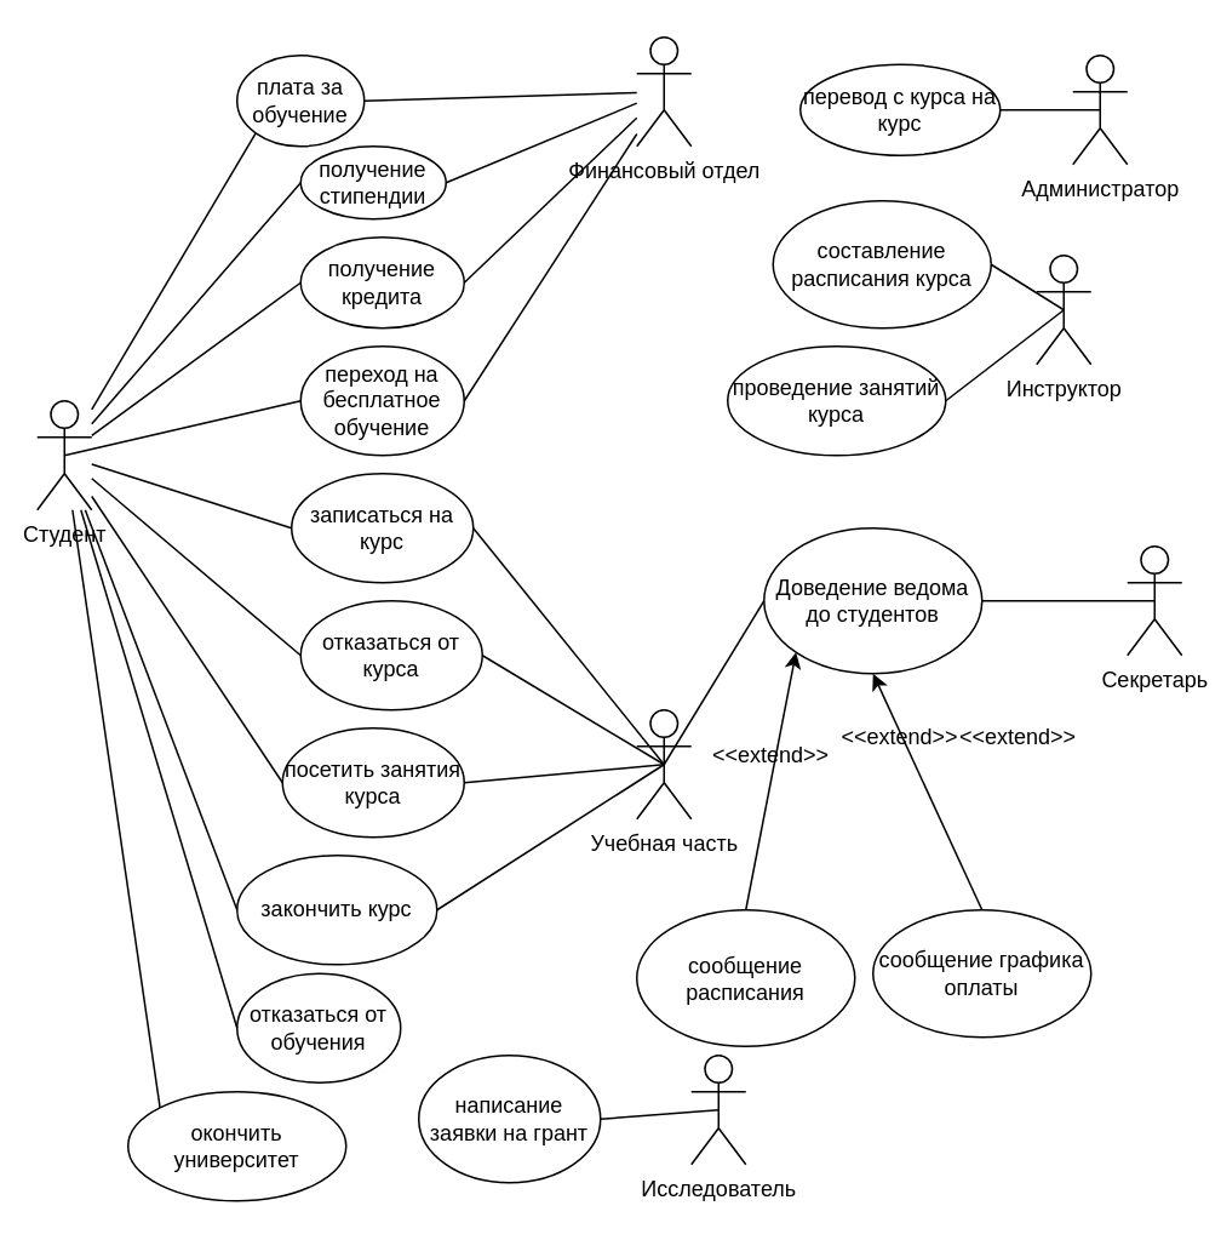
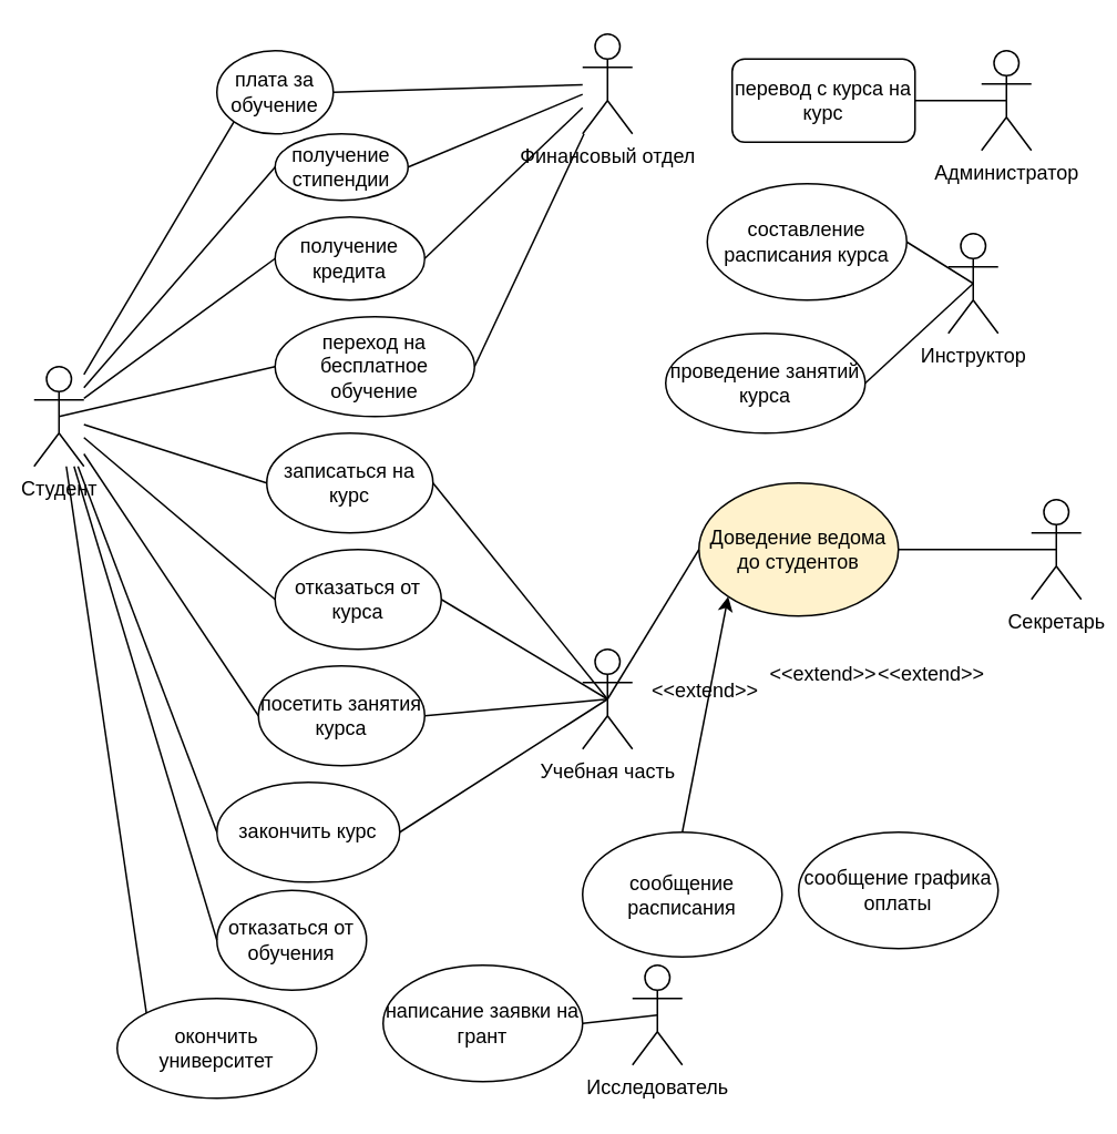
  <mxCell id="0" />
  <mxCell id="1" parent="0" />
  <mxCell id="2" value="Администратор" style="shape=umlActor;verticalLabelPosition=bottom;verticalAlign=top;html=1;outlineConnect=0;" vertex="1" parent="1"><mxGeometry x="590" y="30" width="30" height="60" as="geometry" /></mxCell>
  <mxCell id="3" value="Финансовый отдел" style="shape=umlActor;verticalLabelPosition=bottom;verticalAlign=top;html=1;outlineConnect=0;" vertex="1" parent="1"><mxGeometry x="350" y="20" width="30" height="60" as="geometry" /></mxCell>
  <mxCell id="4" value="Инструктор" style="shape=umlActor;verticalLabelPosition=bottom;verticalAlign=top;html=1;outlineConnect=0;" vertex="1" parent="1"><mxGeometry x="570" y="140" width="30" height="60" as="geometry" /></mxCell>
  <mxCell id="5" value="Секретарь" style="shape=umlActor;verticalLabelPosition=bottom;verticalAlign=top;html=1;outlineConnect=0;" vertex="1" parent="1"><mxGeometry x="620" y="300" width="30" height="60" as="geometry" /></mxCell>
  <mxCell id="6" value="Учебная часть" style="shape=umlActor;verticalLabelPosition=bottom;verticalAlign=top;html=1;outlineConnect=0;" vertex="1" parent="1"><mxGeometry x="350" y="390" width="30" height="60" as="geometry" /></mxCell>
  <mxCell id="7" value="Исследователь" style="shape=umlActor;verticalLabelPosition=bottom;verticalAlign=top;html=1;outlineConnect=0;" vertex="1" parent="1"><mxGeometry x="380" y="580" width="30" height="60" as="geometry" /></mxCell>
  <mxCell id="8" value="Cтудент" style="shape=umlActor;verticalLabelPosition=bottom;verticalAlign=top;html=1;outlineConnect=0;" vertex="1" parent="1"><mxGeometry x="20" y="220" width="30" height="60" as="geometry" /></mxCell>
  <mxCell id="9" value="плата за обучение" style="ellipse;whiteSpace=wrap;html=1;" vertex="1" parent="1"><mxGeometry x="130" y="30" width="70" height="50" as="geometry" /></mxCell>
  <mxCell id="10" value="получение стипендии" style="ellipse;whiteSpace=wrap;html=1;" vertex="1" parent="1"><mxGeometry x="165" y="80" width="80" height="40" as="geometry" /></mxCell>
  <mxCell id="11" value="получение кредита" style="ellipse;whiteSpace=wrap;html=1;" vertex="1" parent="1"><mxGeometry x="165" y="130" width="90" height="50" as="geometry" /></mxCell>
- <mxCell id="12" value="переход на бесплатное обучение" style="ellipse;whiteSpace=wrap;html=1;" vertex="1" parent="1"><mxGeometry x="165" y="190" width="90" height="60" as="geometry" /></mxCell>
+ <mxCell id="12" value="переход на бесплатное обучение" style="ellipse;whiteSpace=wrap;html=1;" vertex="1" parent="1"><mxGeometry x="165" y="190" width="120" height="60" as="geometry" /></mxCell>
  <mxCell id="13" value="записаться на курс" style="ellipse;whiteSpace=wrap;html=1;" vertex="1" parent="1"><mxGeometry x="160" y="260" width="100" height="60" as="geometry" /></mxCell>
  <mxCell id="14" value="отказаться от курса" style="ellipse;whiteSpace=wrap;html=1;" vertex="1" parent="1"><mxGeometry x="165" y="330" width="100" height="60" as="geometry" /></mxCell>
  <mxCell id="15" value="посетить занятия курса" style="ellipse;whiteSpace=wrap;html=1;" vertex="1" parent="1"><mxGeometry x="155" y="400" width="100" height="60" as="geometry" /></mxCell>
  <mxCell id="16" value="закончить курс" style="ellipse;whiteSpace=wrap;html=1;" vertex="1" parent="1"><mxGeometry x="130" y="470" width="110" height="60" as="geometry" /></mxCell>
  <mxCell id="17" value="отказаться от обучения" style="ellipse;whiteSpace=wrap;html=1;" vertex="1" parent="1"><mxGeometry x="130" y="535" width="90" height="60" as="geometry" /></mxCell>
  <mxCell id="18" value="окончить университет" style="ellipse;whiteSpace=wrap;html=1;" vertex="1" parent="1"><mxGeometry x="70" y="600" width="120" height="60" as="geometry" /></mxCell>
  <mxCell id="19" value="" style="endArrow=none;html=1;rounded=0;exitX=0;exitY=0;exitDx=0;exitDy=0;" edge="1" parent="1" source="18" target="8"><mxGeometry width="50" height="50" relative="1" as="geometry"><mxPoint x="370" y="400" as="sourcePoint" /><mxPoint x="40" y="260" as="targetPoint" /></mxGeometry></mxCell>
  <mxCell id="20" value="" style="endArrow=none;html=1;rounded=0;entryX=0;entryY=0.5;entryDx=0;entryDy=0;" edge="1" parent="1" source="8" target="17"><mxGeometry width="50" height="50" relative="1" as="geometry"><mxPoint x="370" y="410" as="sourcePoint" /><mxPoint x="420" y="360" as="targetPoint" /></mxGeometry></mxCell>
  <mxCell id="21" value="" style="endArrow=none;html=1;rounded=0;exitX=0;exitY=0.5;exitDx=0;exitDy=0;" edge="1" parent="1" source="16" target="8"><mxGeometry width="50" height="50" relative="1" as="geometry"><mxPoint x="370" y="410" as="sourcePoint" /><mxPoint x="420" y="360" as="targetPoint" /></mxGeometry></mxCell>
  <mxCell id="22" value="" style="endArrow=none;html=1;rounded=0;exitX=0;exitY=0.5;exitDx=0;exitDy=0;" edge="1" parent="1" source="15" target="8"><mxGeometry width="50" height="50" relative="1" as="geometry"><mxPoint x="370" y="410" as="sourcePoint" /><mxPoint x="420" y="360" as="targetPoint" /></mxGeometry></mxCell>
  <mxCell id="23" value="" style="endArrow=none;html=1;rounded=0;exitX=0;exitY=0.5;exitDx=0;exitDy=0;" edge="1" parent="1" source="14" target="8"><mxGeometry width="50" height="50" relative="1" as="geometry"><mxPoint x="370" y="410" as="sourcePoint" /><mxPoint x="420" y="360" as="targetPoint" /></mxGeometry></mxCell>
  <mxCell id="24" value="" style="endArrow=none;html=1;rounded=0;exitX=0;exitY=0.5;exitDx=0;exitDy=0;" edge="1" parent="1" source="13" target="8"><mxGeometry width="50" height="50" relative="1" as="geometry"><mxPoint x="150" y="280" as="sourcePoint" /><mxPoint x="420" y="260" as="targetPoint" /></mxGeometry></mxCell>
  <mxCell id="25" value="" style="endArrow=none;html=1;rounded=0;entryX=0.5;entryY=0.5;entryDx=0;entryDy=0;entryPerimeter=0;exitX=0;exitY=0.5;exitDx=0;exitDy=0;" edge="1" parent="1" source="12" target="8"><mxGeometry width="50" height="50" relative="1" as="geometry"><mxPoint x="370" y="310" as="sourcePoint" /><mxPoint x="420" y="260" as="targetPoint" /></mxGeometry></mxCell>
  <mxCell id="26" value="" style="endArrow=none;html=1;rounded=0;entryX=0;entryY=0.5;entryDx=0;entryDy=0;" edge="1" parent="1" source="8" target="11"><mxGeometry width="50" height="50" relative="1" as="geometry"><mxPoint x="370" y="310" as="sourcePoint" /><mxPoint x="420" y="260" as="targetPoint" /></mxGeometry></mxCell>
  <mxCell id="27" value="" style="endArrow=none;html=1;rounded=0;entryX=0;entryY=0.5;entryDx=0;entryDy=0;" edge="1" parent="1" source="8" target="10"><mxGeometry width="50" height="50" relative="1" as="geometry"><mxPoint x="370" y="310" as="sourcePoint" /><mxPoint x="420" y="260" as="targetPoint" /></mxGeometry></mxCell>
  <mxCell id="28" value="" style="endArrow=none;html=1;rounded=0;entryX=0;entryY=1;entryDx=0;entryDy=0;" edge="1" parent="1" source="8" target="9"><mxGeometry width="50" height="50" relative="1" as="geometry"><mxPoint x="370" y="310" as="sourcePoint" /><mxPoint x="420" y="260" as="targetPoint" /></mxGeometry></mxCell>
  <mxCell id="29" value="" style="endArrow=none;html=1;rounded=0;exitX=1;exitY=0.5;exitDx=0;exitDy=0;" edge="1" parent="1" source="9" target="3"><mxGeometry width="50" height="50" relative="1" as="geometry"><mxPoint x="370" y="310" as="sourcePoint" /><mxPoint x="420" y="260" as="targetPoint" /></mxGeometry></mxCell>
  <mxCell id="30" value="" style="endArrow=none;html=1;rounded=0;exitX=1;exitY=0.5;exitDx=0;exitDy=0;" edge="1" parent="1" source="12" target="3"><mxGeometry width="50" height="50" relative="1" as="geometry"><mxPoint x="370" y="310" as="sourcePoint" /><mxPoint x="420" y="260" as="targetPoint" /></mxGeometry></mxCell>
  <mxCell id="31" value="" style="endArrow=none;html=1;rounded=0;entryX=1;entryY=0.5;entryDx=0;entryDy=0;" edge="1" parent="1" source="3" target="11"><mxGeometry width="50" height="50" relative="1" as="geometry"><mxPoint x="370" y="310" as="sourcePoint" /><mxPoint x="420" y="260" as="targetPoint" /></mxGeometry></mxCell>
  <mxCell id="32" value="" style="endArrow=none;html=1;rounded=0;entryX=1;entryY=0.5;entryDx=0;entryDy=0;" edge="1" parent="1" source="3" target="10"><mxGeometry width="50" height="50" relative="1" as="geometry"><mxPoint x="370" y="310" as="sourcePoint" /><mxPoint x="420" y="260" as="targetPoint" /></mxGeometry></mxCell>
- <mxCell id="33" value="перевод с курса на курс" style="ellipse;whiteSpace=wrap;html=1;" vertex="1" parent="1"><mxGeometry x="440" y="35" width="110" height="50" as="geometry" /></mxCell>
+ <mxCell id="33" value="перевод с курса на курс" style="whiteSpace=wrap;html=1;rounded=1;" vertex="1" parent="1"><mxGeometry x="440" y="35" width="110" height="50" as="geometry" /></mxCell>
  <mxCell id="34" value="" style="endArrow=none;html=1;rounded=0;entryX=1;entryY=0.5;entryDx=0;entryDy=0;exitX=0.5;exitY=0.5;exitDx=0;exitDy=0;exitPerimeter=0;" edge="1" parent="1" source="2" target="33"><mxGeometry width="50" height="50" relative="1" as="geometry"><mxPoint x="370" y="310" as="sourcePoint" /><mxPoint x="420" y="260" as="targetPoint" /></mxGeometry></mxCell>
  <mxCell id="35" value="" style="endArrow=none;html=1;rounded=0;entryX=1;entryY=0.5;entryDx=0;entryDy=0;exitX=0.5;exitY=0.5;exitDx=0;exitDy=0;exitPerimeter=0;" edge="1" parent="1" source="6" target="16"><mxGeometry width="50" height="50" relative="1" as="geometry"><mxPoint x="370" y="410" as="sourcePoint" /><mxPoint x="420" y="360" as="targetPoint" /></mxGeometry></mxCell>
  <mxCell id="36" value="" style="endArrow=none;html=1;rounded=0;entryX=1;entryY=0.5;entryDx=0;entryDy=0;exitX=0.5;exitY=0.5;exitDx=0;exitDy=0;exitPerimeter=0;" edge="1" parent="1" source="6" target="13"><mxGeometry width="50" height="50" relative="1" as="geometry"><mxPoint x="320" y="390" as="sourcePoint" /><mxPoint x="420" y="360" as="targetPoint" /></mxGeometry></mxCell>
  <mxCell id="37" value="" style="endArrow=none;html=1;rounded=0;entryX=1;entryY=0.5;entryDx=0;entryDy=0;exitX=0.5;exitY=0.5;exitDx=0;exitDy=0;exitPerimeter=0;" edge="1" parent="1" source="6" target="14"><mxGeometry width="50" height="50" relative="1" as="geometry"><mxPoint x="370" y="410" as="sourcePoint" /><mxPoint x="420" y="360" as="targetPoint" /></mxGeometry></mxCell>
  <mxCell id="38" value="" style="endArrow=none;html=1;rounded=0;entryX=1;entryY=0.5;entryDx=0;entryDy=0;exitX=0.5;exitY=0.5;exitDx=0;exitDy=0;exitPerimeter=0;" edge="1" parent="1" source="6" target="15"><mxGeometry width="50" height="50" relative="1" as="geometry"><mxPoint x="370" y="410" as="sourcePoint" /><mxPoint x="420" y="360" as="targetPoint" /></mxGeometry></mxCell>
- <mxCell id="39" value="написание заявки на грант" style="ellipse;whiteSpace=wrap;html=1;" vertex="1" parent="1"><mxGeometry x="230" y="580" width="100" height="70" as="geometry" /></mxCell>
+ <mxCell id="39" value="написание заявки на грант" style="ellipse;whiteSpace=wrap;html=1;" vertex="1" parent="1"><mxGeometry x="230" y="580" width="120" height="70" as="geometry" /></mxCell>
  <mxCell id="40" value="" style="endArrow=none;html=1;rounded=0;entryX=0.5;entryY=0.5;entryDx=0;entryDy=0;entryPerimeter=0;exitX=1;exitY=0.5;exitDx=0;exitDy=0;" edge="1" parent="1" source="39" target="7"><mxGeometry width="50" height="50" relative="1" as="geometry"><mxPoint x="370" y="510" as="sourcePoint" /><mxPoint x="420" y="460" as="targetPoint" /></mxGeometry></mxCell>
  <mxCell id="41" value="составление расписания курса" style="ellipse;whiteSpace=wrap;html=1;" vertex="1" parent="1"><mxGeometry x="425" y="110" width="120" height="70" as="geometry" /></mxCell>
- <mxCell id="42" value="проведение занятий курса" style="ellipse;whiteSpace=wrap;html=1;" vertex="1" parent="1"><mxGeometry x="400" y="190" width="120" height="60" as="geometry" /></mxCell>
+ <mxCell id="42" value="проведение занятий курса" style="ellipse;whiteSpace=wrap;html=1;" vertex="1" parent="1"><mxGeometry x="400" y="200" width="120" height="60" as="geometry" /></mxCell>
  <mxCell id="43" value="" style="endArrow=none;html=1;rounded=0;entryX=1;entryY=0.5;entryDx=0;entryDy=0;exitX=0.5;exitY=0.5;exitDx=0;exitDy=0;exitPerimeter=0;" edge="1" parent="1" source="4" target="42"><mxGeometry width="50" height="50" relative="1" as="geometry"><mxPoint x="370" y="410" as="sourcePoint" /><mxPoint x="420" y="360" as="targetPoint" /></mxGeometry></mxCell>
  <mxCell id="44" value="" style="endArrow=none;html=1;rounded=0;entryX=1;entryY=0.5;entryDx=0;entryDy=0;exitX=0.5;exitY=0.5;exitDx=0;exitDy=0;exitPerimeter=0;" edge="1" parent="1" source="4" target="41"><mxGeometry width="50" height="50" relative="1" as="geometry"><mxPoint x="370" y="410" as="sourcePoint" /><mxPoint x="420" y="360" as="targetPoint" /></mxGeometry></mxCell>
- <mxCell id="45" value="Доведение ведома до студентов" style="ellipse;whiteSpace=wrap;html=1;" vertex="1" parent="1"><mxGeometry x="420" y="290" width="120" height="80" as="geometry" /></mxCell>
+ <mxCell id="45" value="Доведение ведома до студентов" style="ellipse;whiteSpace=wrap;html=1;fillColor=#fff2cc;" vertex="1" parent="1"><mxGeometry x="420" y="290" width="120" height="80" as="geometry" /></mxCell>
  <mxCell id="46" value="сообщение графика оплаты" style="ellipse;whiteSpace=wrap;html=1;" vertex="1" parent="1"><mxGeometry x="480" y="500" width="120" height="70" as="geometry" /></mxCell>
  <mxCell id="47" value="сообщение расписания" style="ellipse;whiteSpace=wrap;html=1;" vertex="1" parent="1"><mxGeometry x="350" y="500" width="120" height="75" as="geometry" /></mxCell>
- <mxCell id="48" value="" style="endArrow=classic;html=1;rounded=0;entryX=0.5;entryY=1;entryDx=0;entryDy=0;exitX=0.5;exitY=0;exitDx=0;exitDy=0;" edge="1" parent="1" source="46" target="45"><mxGeometry width="50" height="50" relative="1" as="geometry"><mxPoint x="370" y="410" as="sourcePoint" /><mxPoint x="420" y="360" as="targetPoint" /></mxGeometry></mxCell>
  <mxCell id="49" value="" style="endArrow=classic;html=1;rounded=0;entryX=0;entryY=1;entryDx=0;entryDy=0;exitX=0.5;exitY=0;exitDx=0;exitDy=0;" edge="1" parent="1" source="47" target="45"><mxGeometry width="50" height="50" relative="1" as="geometry"><mxPoint x="370" y="410" as="sourcePoint" /><mxPoint x="420" y="360" as="targetPoint" /></mxGeometry></mxCell>
  <mxCell id="50" value="" style="endArrow=none;html=1;rounded=0;entryX=0.5;entryY=0.5;entryDx=0;entryDy=0;entryPerimeter=0;exitX=1;exitY=0.5;exitDx=0;exitDy=0;" edge="1" parent="1" source="45" target="5"><mxGeometry width="50" height="50" relative="1" as="geometry"><mxPoint x="370" y="410" as="sourcePoint" /><mxPoint x="420" y="360" as="targetPoint" /></mxGeometry></mxCell>
  <mxCell id="51" value="" style="endArrow=none;html=1;rounded=0;entryX=0;entryY=0.5;entryDx=0;entryDy=0;exitX=0.5;exitY=0.5;exitDx=0;exitDy=0;exitPerimeter=0;" edge="1" parent="1" source="6" target="45"><mxGeometry width="50" height="50" relative="1" as="geometry"><mxPoint x="370" y="410" as="sourcePoint" /><mxPoint x="420" y="360" as="targetPoint" /></mxGeometry></mxCell>
  <mxCell id="52" value="&amp;lt;&amp;lt;extend&amp;gt;&amp;gt;" style="text;html=1;align=center;verticalAlign=middle;whiteSpace=wrap;rounded=0;" vertex="1" parent="1"><mxGeometry x="394" y="400" width="60" height="30" as="geometry" /></mxCell>
  <mxCell id="53" value="&amp;lt;&amp;lt;extend&amp;gt;&amp;gt;" style="text;html=1;align=center;verticalAlign=middle;whiteSpace=wrap;rounded=0;" vertex="1" parent="1"><mxGeometry x="465" y="390" width="60" height="30" as="geometry" /></mxCell>
  <mxCell id="54" value="&amp;lt;&amp;lt;extend&amp;gt;&amp;gt;" style="text;html=1;align=center;verticalAlign=middle;whiteSpace=wrap;rounded=0;" vertex="1" parent="1"><mxGeometry x="530" y="390" width="60" height="30" as="geometry" /></mxCell>
